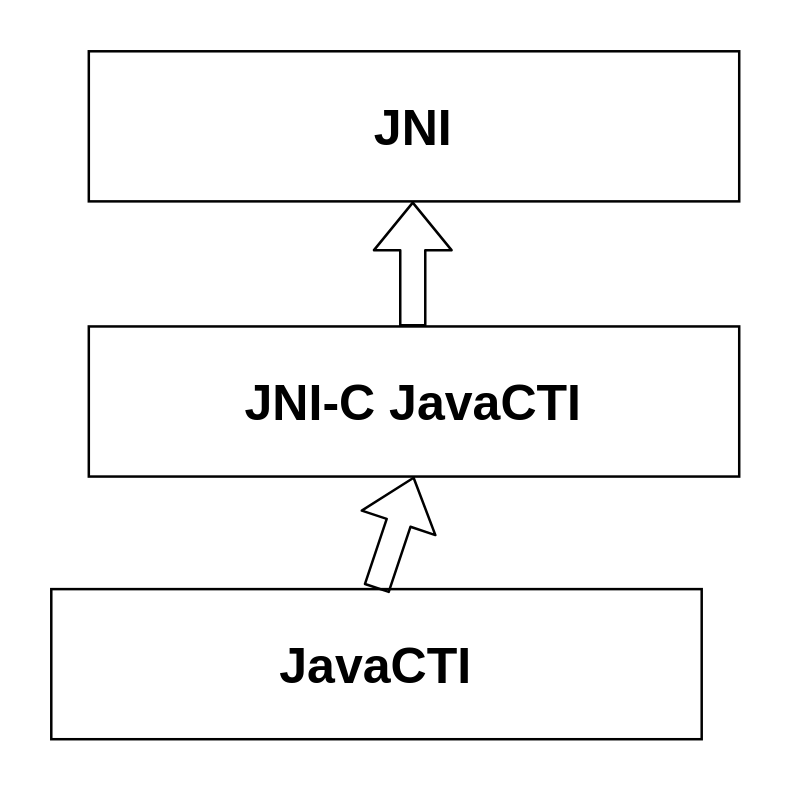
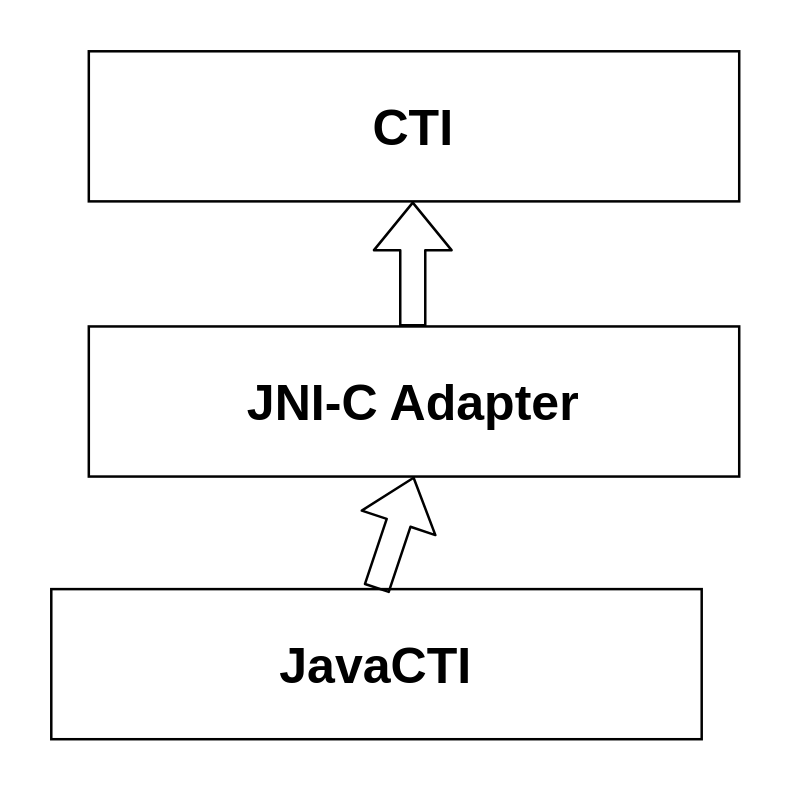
  <mxCell id="0" />
  <mxCell id="1" parent="0" />
- <mxCell id="2" value="JNI" style="rounded=0;whiteSpace=wrap;html=1;fontSize=20;fontStyle=1" vertex="1" parent="1"><mxGeometry x="35" y="20" width="260" height="60" as="geometry" /></mxCell>
- <mxCell id="3" value="JNI-C JavaCTI" style="rounded=0;whiteSpace=wrap;html=1;fontSize=20;fontStyle=1" vertex="1" parent="1"><mxGeometry x="35" y="130" width="260" height="60" as="geometry" /></mxCell>
+ <mxCell id="2" value="CTI" style="rounded=0;whiteSpace=wrap;html=1;fontSize=20;fontStyle=1" vertex="1" parent="1"><mxGeometry x="35" y="20" width="260" height="60" as="geometry" /></mxCell>
+ <mxCell id="3" value="JNI-C Adapter" style="rounded=0;whiteSpace=wrap;html=1;fontSize=20;fontStyle=1" vertex="1" parent="1"><mxGeometry x="35" y="130" width="260" height="60" as="geometry" /></mxCell>
  <mxCell id="4" value="JavaCTI" style="rounded=0;whiteSpace=wrap;html=1;fontSize=20;fontStyle=1" vertex="1" parent="1"><mxGeometry x="20" y="235" width="260" height="60" as="geometry" /></mxCell>
  <mxCell id="5" value="" style="shape=flexArrow;endArrow=classic;html=1;fontSize=20;entryX=0.5;entryY=1;entryDx=0;entryDy=0;exitX=0.5;exitY=0;exitDx=0;exitDy=0;" edge="1" parent="1" source="4" target="3"><mxGeometry width="50" height="50" relative="1" as="geometry"><mxPoint x="-25" y="370" as="sourcePoint" /><mxPoint x="25" y="320" as="targetPoint" /></mxGeometry></mxCell>
  <mxCell id="6" value="" style="shape=flexArrow;endArrow=classic;html=1;fontSize=20;entryX=0.5;entryY=1;entryDx=0;entryDy=0;exitX=0.5;exitY=0;exitDx=0;exitDy=0;" edge="1" parent="1"><mxGeometry width="50" height="50" relative="1" as="geometry"><mxPoint x="164.5" y="130" as="sourcePoint" /><mxPoint x="164.5" y="80" as="targetPoint" /></mxGeometry></mxCell>
